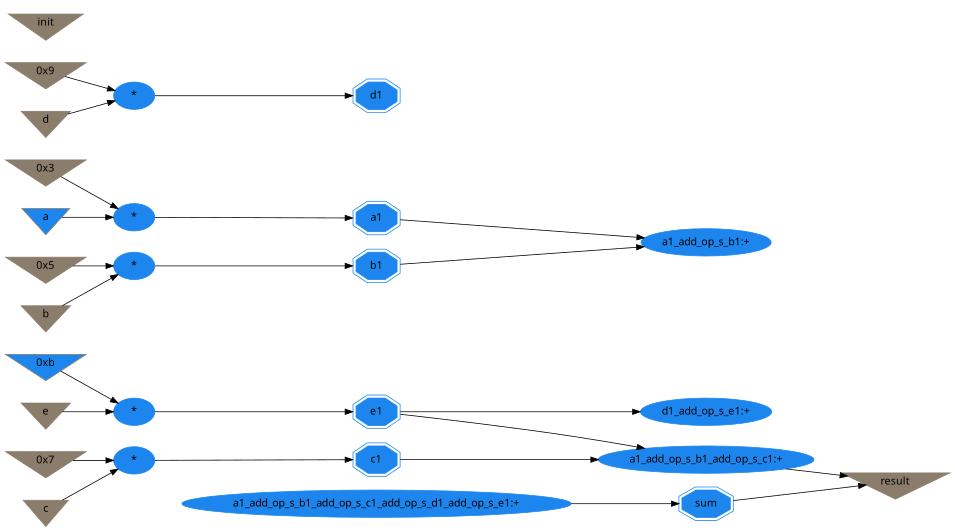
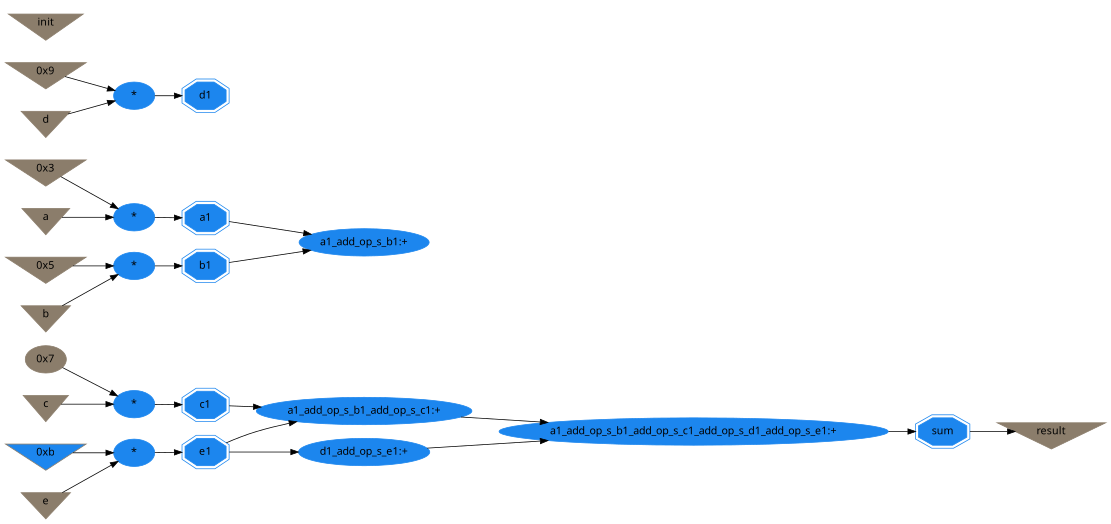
  digraph {
    fontname="Noto Sans"
    rankdir=LR
    node [color=dodgerblue2 fontname="Noto Sans" shape=invtriangle style=filled]
    edge [fontname="Noto Sans"]
    n1 [color=bisque4 label=result]
    n2 [color=bisque4 label="0x3"]
    n3 [label="*" shape=ellipse]
    n4 [label=a1 shape=doubleoctagon]
    n5 [color=bisque4 fillcolor=dodgerblue2 label="0xb"]
    n6 [label="*" shape=ellipse]
    n7 [label=e1 shape=doubleoctagon]
    n8 [label=d1 shape=doubleoctagon]
    n9 [label="d1_add_op_s_e1:+" shape=ellipse]
    n10 [label="a1_add_op_s_b1_add_op_s_c1_add_op_s_d1_add_op_s_e1:+" shape=ellipse]
    n11 [label="*" shape=ellipse]
    n12 [label=c1 shape=doubleoctagon]
    n13 [label="a1_add_op_s_b1_add_op_s_c1:+" shape=ellipse]
    n14 [color=bisque4 label="0x9"]
    n15 [label="*" shape=ellipse]
    n16 [label=sum shape=doubleoctagon]
    n17 [color=bisque4 label="0x5"]
    n18 [label="*" shape=ellipse]
    n19 [label=b1 shape=doubleoctagon]
    n20 [label="a1_add_op_s_b1:+" shape=ellipse]
    n21 [color=bisque4 label=init]
    n22 [color=bisque4 label=e]
    n23 [color=bisque4 label=b]
-   n24 [color=bisque4 label="0x7"]
+   n24 [color=bisque4 label="0x7" shape=ellipse]
    n25 [color=bisque4 label=c]
    n26 [color=bisque4 label=d]
-   n27 [color=bisque4 label=a fillcolor=dodgerblue2]
+   n27 [color=bisque4 label=a]
    n2 -> n3
    n3 -> n4
    n4 -> n20
    n5 -> n6
    n6 -> n7
    n7 -> n9
    n7 -> n13
+   n9 -> n10
    n10 -> n16
    n11 -> n12
    n12 -> n13
-   n13 -> n1
+   n13 -> n10
    n14 -> n15
    n15 -> n8
    n16 -> n1
    n17 -> n18
    n18 -> n19
    n19 -> n20
    n22 -> n6
    n23 -> n18
    n24 -> n11
    n25 -> n11
    n26 -> n15
    n27 -> n3
  }
